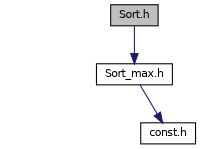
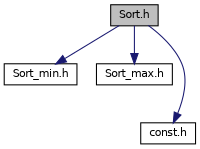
  digraph {
    node [color=black fillcolor=white fontname=Helvetica fontsize=10 shape=record style=filled]
    edge [color=midnightblue fontname=Helvetica fontsize=10 labelfontname=Helvetica labelfontsize=10 style=solid]
    n1 [fillcolor=grey75 fontcolor=black height=0.2 label="Sort.h" width=0.4]
+   n2 [height=0.2 label="Sort_min.h" width=0.4]
    n3 [height=0.2 label="Sort_max.h" width=0.4]
    n4 [height=0.2 label="const.h" width=0.4]
+   n1 -> n2
    n1 -> n3
-   n3 -> n4
+   n1 -> n4
  }
